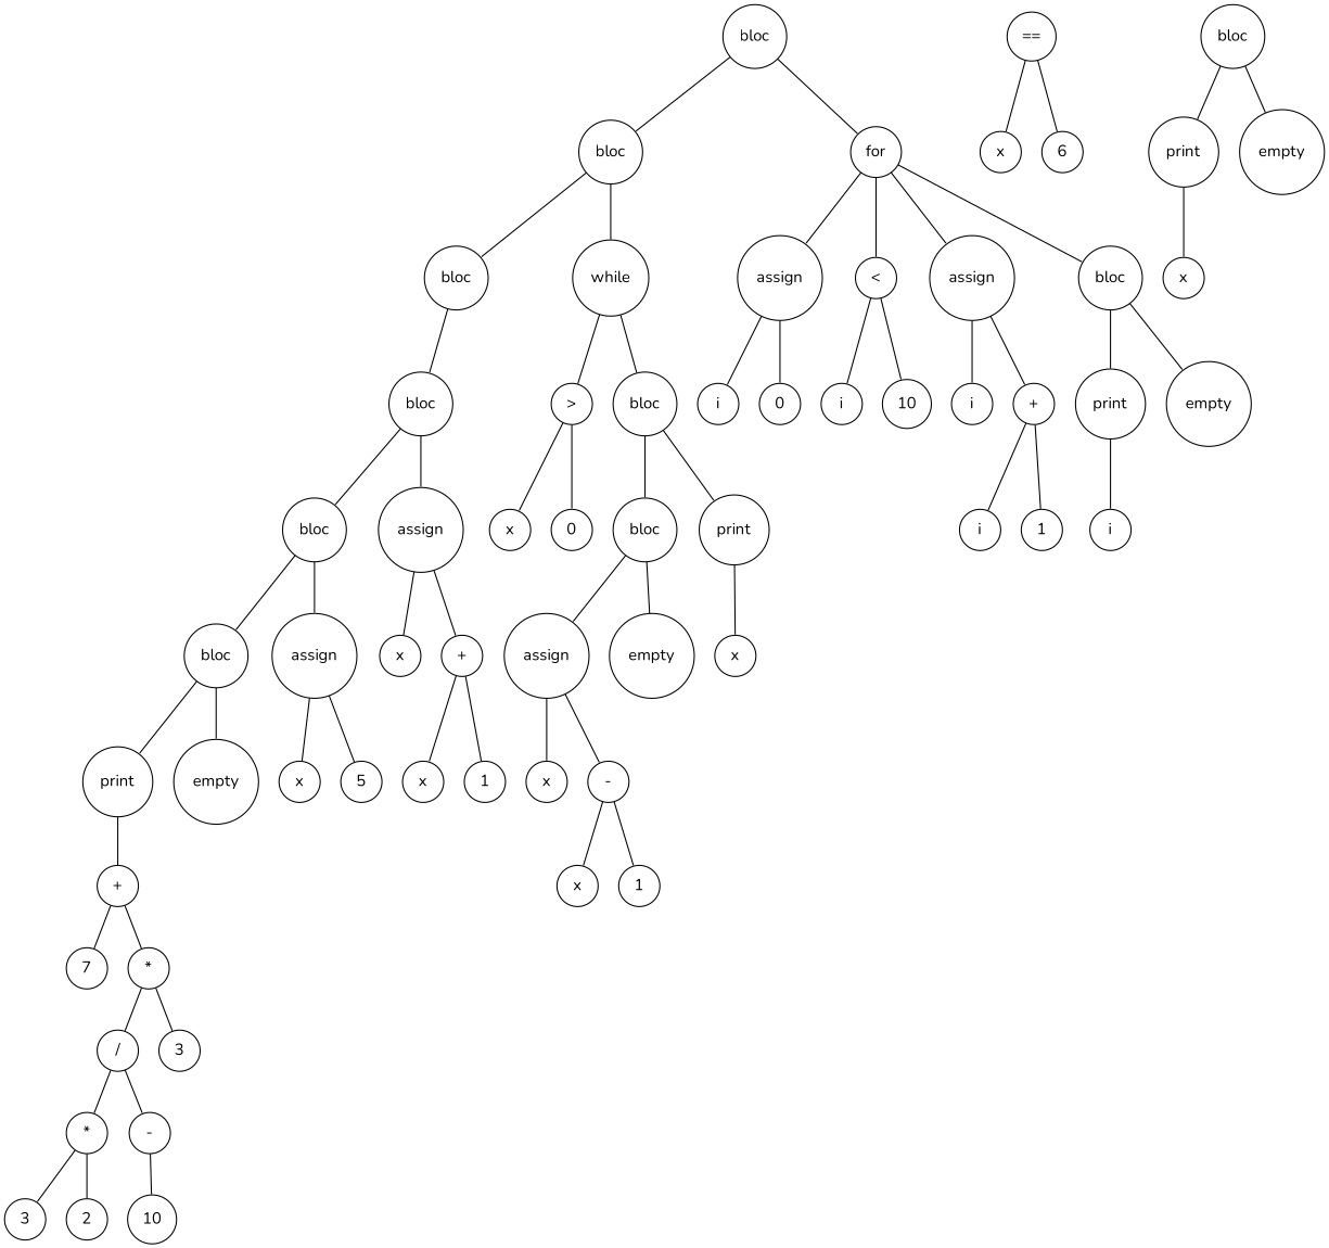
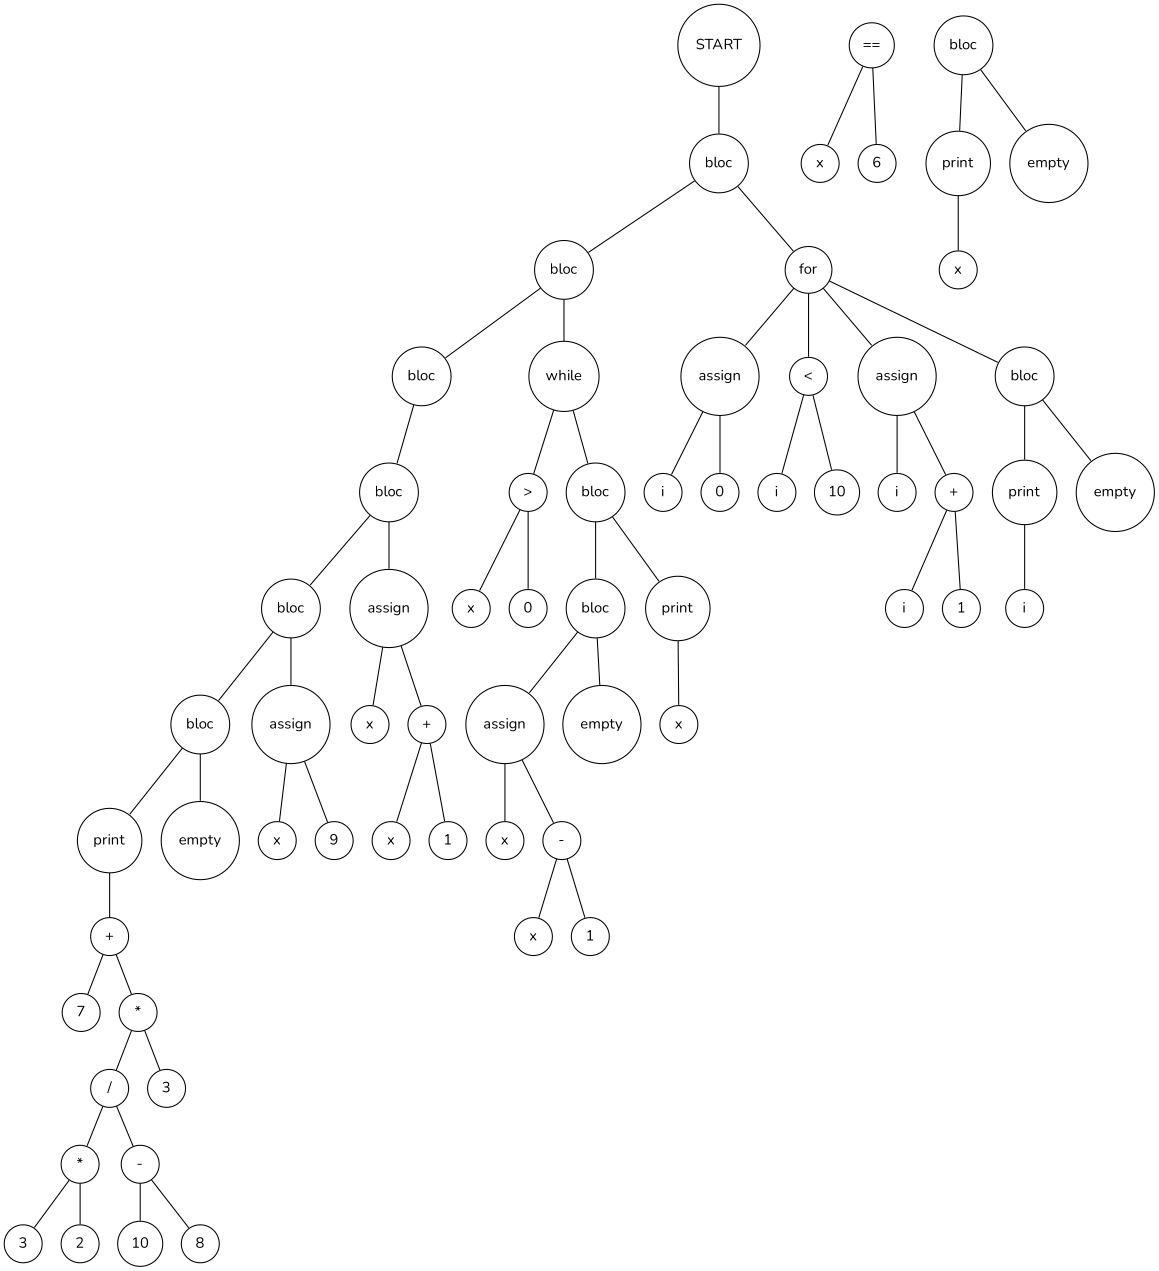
  digraph {
    fontname=Nunito
    node [fontname=Nunito shape=circle]
    edge [arrowsize=0 fontname=Nunito]
+   n1 [label=START]
    n2 [label=bloc]
    n3 [label=bloc]
    n4 [label=for]
    n5 [label=bloc]
    n6 [label=while]
    n7 [label=assign]
    n8 [label="<"]
    n9 [label=assign]
    n10 [label=bloc]
    n11 [label=bloc]
    n12 [label=">"]
    n13 [label=bloc]
    n14 [label=bloc]
    n15 [label=assign]
    n16 [label=bloc]
    n17 [label=assign]
    n18 [label=x]
    n19 [label="+"]
    n20 [label=print]
    n21 [label=empty]
    n22 [label=x]
-   n23 [label=5]
+   n23 [label=9]
    n24 [label="+"]
    n25 [label=7]
    n26 [label="*"]
    n27 [label="/"]
    n28 [label=3]
    n29 [label="*"]
    n30 [label="-"]
    n31 [label=3]
    n32 [label=2]
    n33 [label=10]
+   n34 [label=8]
    n35 [label=x]
    n36 [label=1]
    n37 [label="=="]
    n38 [label=x]
    n39 [label=6]
    n40 [label=bloc]
    n41 [label=print]
    n42 [label=empty]
    n43 [label=x]
    n44 [label=x]
    n45 [label=0]
    n46 [label=bloc]
    n47 [label=print]
    n48 [label=assign]
    n49 [label=empty]
    n50 [label=x]
    n51 [label=x]
    n52 [label="-"]
    n53 [label=x]
    n54 [label=1]
    n55 [label=i]
    n56 [label=0]
    n57 [label=i]
    n58 [label=10]
    n59 [label=i]
    n60 [label="+"]
    n61 [label=print]
    n62 [label=empty]
    n63 [label=i]
    n64 [label=1]
    n65 [label=i]
+   n1 -> n2
    n2 -> n3
    n2 -> n4
    n3 -> n5
    n3 -> n6
    n4 -> n7
    n4 -> n8
    n4 -> n9
    n4 -> n10
    n5 -> n11
    n6 -> n12
    n6 -> n13
    n7 -> n55
    n7 -> n56
    n8 -> n57
    n8 -> n58
    n9 -> n59
    n9 -> n60
    n10 -> n61
    n10 -> n62
    n11 -> n14
    n11 -> n15
    n12 -> n44
    n12 -> n45
    n13 -> n46
    n13 -> n47
    n14 -> n16
    n14 -> n17
    n15 -> n18
    n15 -> n19
    n16 -> n20
    n16 -> n21
    n17 -> n22
    n17 -> n23
    n19 -> n35
    n19 -> n36
    n20 -> n24
    n24 -> n25
    n24 -> n26
    n26 -> n27
    n26 -> n28
    n27 -> n29
    n27 -> n30
    n29 -> n31
    n29 -> n32
    n30 -> n33
+   n30 -> n34
    n37 -> n38
    n37 -> n39
    n40 -> n41
    n40 -> n42
    n41 -> n43
    n46 -> n48
    n46 -> n49
    n47 -> n50
    n48 -> n51
    n48 -> n52
    n52 -> n53
    n52 -> n54
    n60 -> n63
    n60 -> n64
    n61 -> n65
  }
